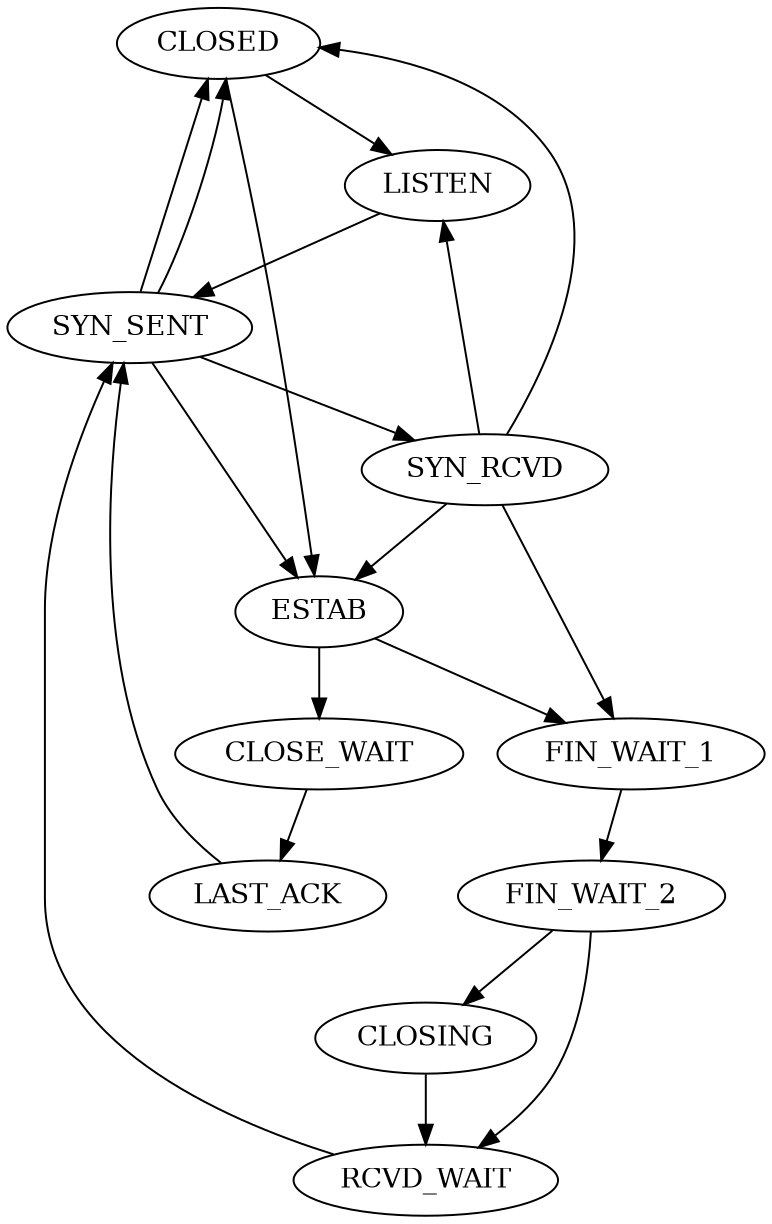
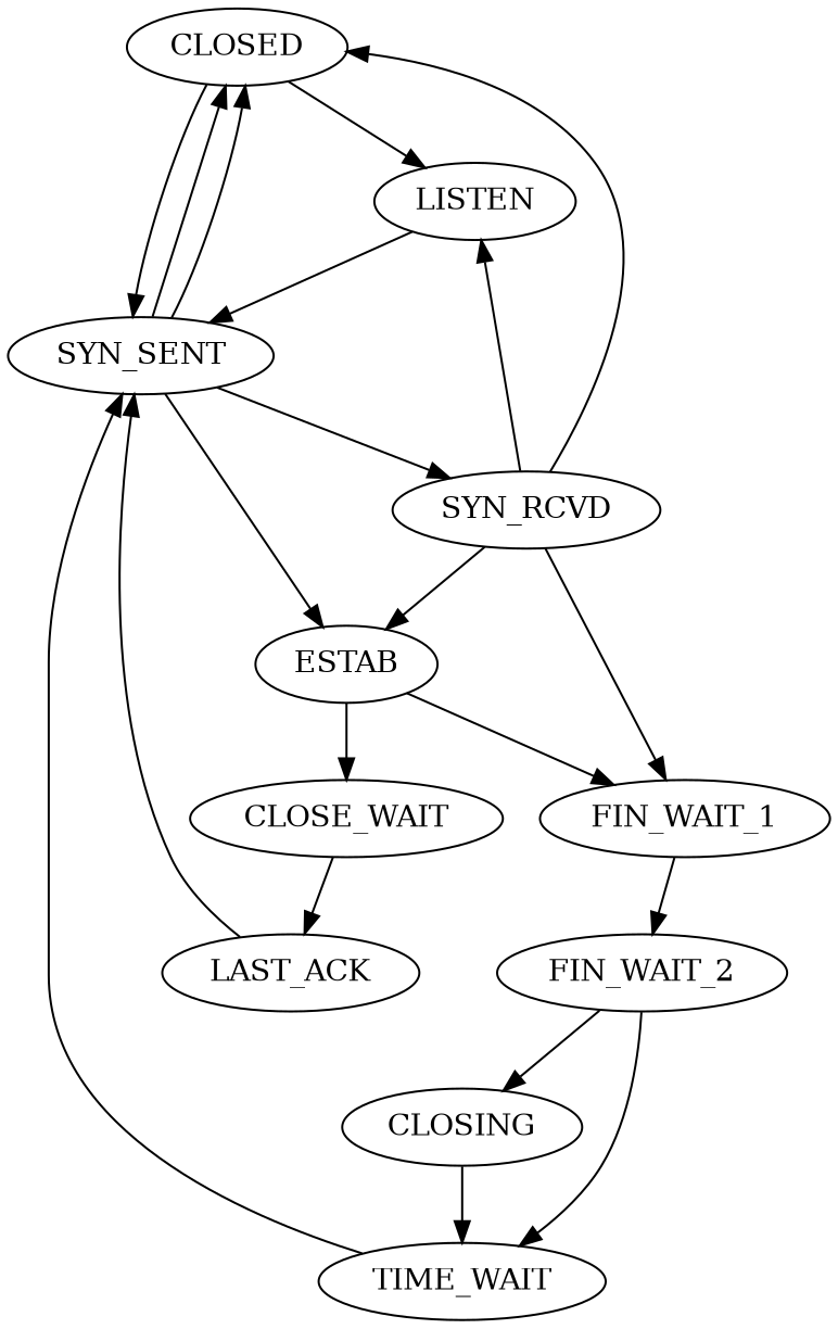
  digraph {
    edge [rcvd=A_CLOSE send="-"]
    CLOSED
    LISTEN
    SYN_SENT
    SYN_RCVD
    ESTAB
    FIN_WAIT_1
    CLOSE_WAIT
    FIN_WAIT_2
    LAST_ACK
    CLOSING
-   TIME_WAIT [label=RCVD_WAIT]
+   TIME_WAIT
    CLOSED -> LISTEN [rcvd=A_LISTEN]
-   CLOSED -> ESTAB [rcvd=A_CONNECT send=M_Syn]
+   CLOSED -> SYN_SENT [rcvd=A_CONNECT send=M_Syn]
    LISTEN -> SYN_SENT [rcvd=A_SEND send=M_Syn]
    SYN_SENT -> CLOSED
    SYN_SENT -> CLOSED [rcvd=E_TIMEOUT]
    SYN_SENT -> SYN_RCVD [rcvd=M_Syn send=M_SynAck]
    SYN_SENT -> ESTAB [rcvd=M_SynAck send=M_Ack]
    SYN_RCVD -> CLOSED [rcvd=E_TIMEOUT send=M_Rst]
    SYN_RCVD -> LISTEN [rcvd=M_Rst send=""]
    SYN_RCVD -> ESTAB [rcvd=M_Ack send=""]
    SYN_RCVD -> FIN_WAIT_1 [send=M_Fin]
    ESTAB -> FIN_WAIT_1 [send=M_Fin]
    ESTAB -> CLOSE_WAIT [rcvd=M_Fin send=M_Ack]
    FIN_WAIT_1 -> FIN_WAIT_2 [rcvd=M_Ack]
    CLOSE_WAIT -> LAST_ACK [send=M_Fin]
    FIN_WAIT_2 -> CLOSING [rcvd=M_Fin send=M_Ack]
    FIN_WAIT_2 -> TIME_WAIT [rcvd=M_FinAck send=M_Ack]
    LAST_ACK -> SYN_SENT [rcvd=M_Ack]
    CLOSING -> TIME_WAIT [rcvd=M_Ack]
    TIME_WAIT -> SYN_SENT [rcvd=E_TIMEOUT send=""]
  }
